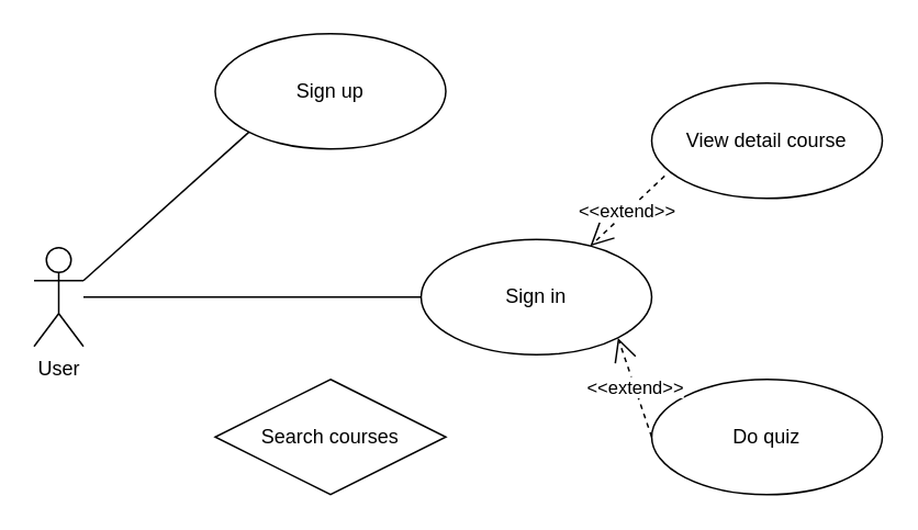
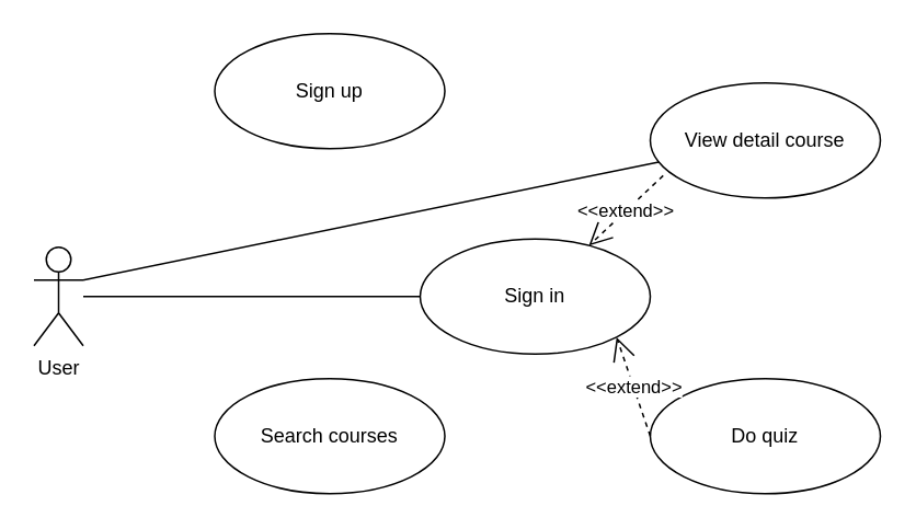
  <mxCell id="0" />
  <mxCell id="1" parent="0" />
  <mxCell id="2" value="User" style="shape=umlActor;verticalLabelPosition=bottom;verticalAlign=top;html=1;" vertex="1" parent="1"><mxGeometry x="20" y="150" width="30" height="60" as="geometry" /></mxCell>
  <mxCell id="3" value="Sign up" style="ellipse;whiteSpace=wrap;html=1;" vertex="1" parent="1"><mxGeometry x="130" y="20" width="140" height="70" as="geometry" /></mxCell>
  <mxCell id="4" value="Sign in" style="ellipse;whiteSpace=wrap;html=1;" vertex="1" parent="1"><mxGeometry x="255" y="145" width="140" height="70" as="geometry" /></mxCell>
- <mxCell id="5" value="Search courses" style="rhombus;whiteSpace=wrap;html=1;" vertex="1" parent="1"><mxGeometry x="130" y="230" width="140" height="70" as="geometry" /></mxCell>
+ <mxCell id="5" value="Search courses" style="ellipse;whiteSpace=wrap;html=1;" vertex="1" parent="1"><mxGeometry x="130" y="230" width="140" height="70" as="geometry" /></mxCell>
  <mxCell id="6" value="View detail course" style="ellipse;whiteSpace=wrap;html=1;" vertex="1" parent="1"><mxGeometry x="395" y="50" width="140" height="70" as="geometry" /></mxCell>
  <mxCell id="7" value="Do quiz" style="ellipse;whiteSpace=wrap;html=1;" vertex="1" parent="1"><mxGeometry x="395" y="230" width="140" height="70" as="geometry" /></mxCell>
- <mxCell id="8" value="" style="endArrow=none;html=1;rounded=0;entryX=0;entryY=1;entryDx=0;entryDy=0;exitX=1;exitY=0.333;exitDx=0;exitDy=0;exitPerimeter=0;" edge="1" parent="1" source="2" target="3"><mxGeometry width="50" height="50" relative="1" as="geometry"><mxPoint x="100" y="210" as="sourcePoint" /><mxPoint x="150" y="160" as="targetPoint" /></mxGeometry></mxCell>
+ <mxCell id="8" value="" style="endArrow=none;html=1;rounded=0;exitX=1;exitY=0.333;exitDx=0;exitDy=0;exitPerimeter=0;" edge="1" parent="1" source="2" target="6"><mxGeometry width="50" height="50" relative="1" as="geometry"><mxPoint x="100" y="210" as="sourcePoint" /><mxPoint x="150" y="160" as="targetPoint" /></mxGeometry></mxCell>
  <mxCell id="9" value="" style="endArrow=none;html=1;rounded=0;entryX=0;entryY=0.5;entryDx=0;entryDy=0;" edge="1" parent="1" source="2" target="4"><mxGeometry width="50" height="50" relative="1" as="geometry"><mxPoint x="60" y="170" as="sourcePoint" /><mxPoint x="160.503" y="89.749" as="targetPoint" /></mxGeometry></mxCell>
  <mxCell id="10" value="&amp;lt;&amp;lt;extend&amp;gt;&amp;gt;" style="endArrow=open;endSize=12;dashed=1;html=1;rounded=0;exitX=0.056;exitY=0.806;exitDx=0;exitDy=0;exitPerimeter=0;" edge="1" parent="1" source="6" target="4"><mxGeometry width="160" relative="1" as="geometry"><mxPoint x="310" y="190" as="sourcePoint" /><mxPoint x="470" y="190" as="targetPoint" /></mxGeometry></mxCell>
  <mxCell id="11" value="&amp;lt;&amp;lt;extend&amp;gt;&amp;gt;" style="endArrow=open;endSize=12;dashed=1;html=1;rounded=0;exitX=0;exitY=0.5;exitDx=0;exitDy=0;entryX=1;entryY=1;entryDx=0;entryDy=0;" edge="1" parent="1" source="7" target="4"><mxGeometry width="160" relative="1" as="geometry"><mxPoint x="487.84" y="126.42" as="sourcePoint" /><mxPoint x="419.709" y="160.358" as="targetPoint" /></mxGeometry></mxCell>
